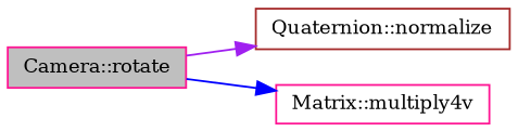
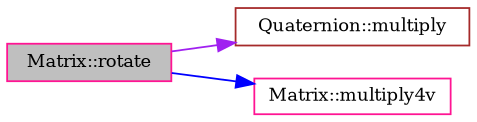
  digraph {
    fontname="DejaVu Serif"
    rankdir=LR
    node [color=deeppink fillcolor=white fontname="DejaVu Serif" fontsize=10 shape=record style=filled]
    edge [fontname="DejaVu Serif" fontsize=10 labelfontname=Helvetica labelfontsize=10 style=solid]
-   n1 [fillcolor=grey75 fontcolor=black height=0.2 label="Camera::rotate" width=0.4]
-   n2 [color=brown height=0.2 label="Quaternion::normalize" width=0.4]
+   n1 [fillcolor=grey75 fontcolor=black height=0.2 label="Matrix::rotate" width=0.4]
+   n2 [color=brown height=0.2 label="Quaternion::multiply" width=0.4]
    n3 [height=0.2 label="Matrix::multiply4v" width=0.4]
    n1 -> n2 [color=purple]
    n1 -> n3 [color=blue]
  }
